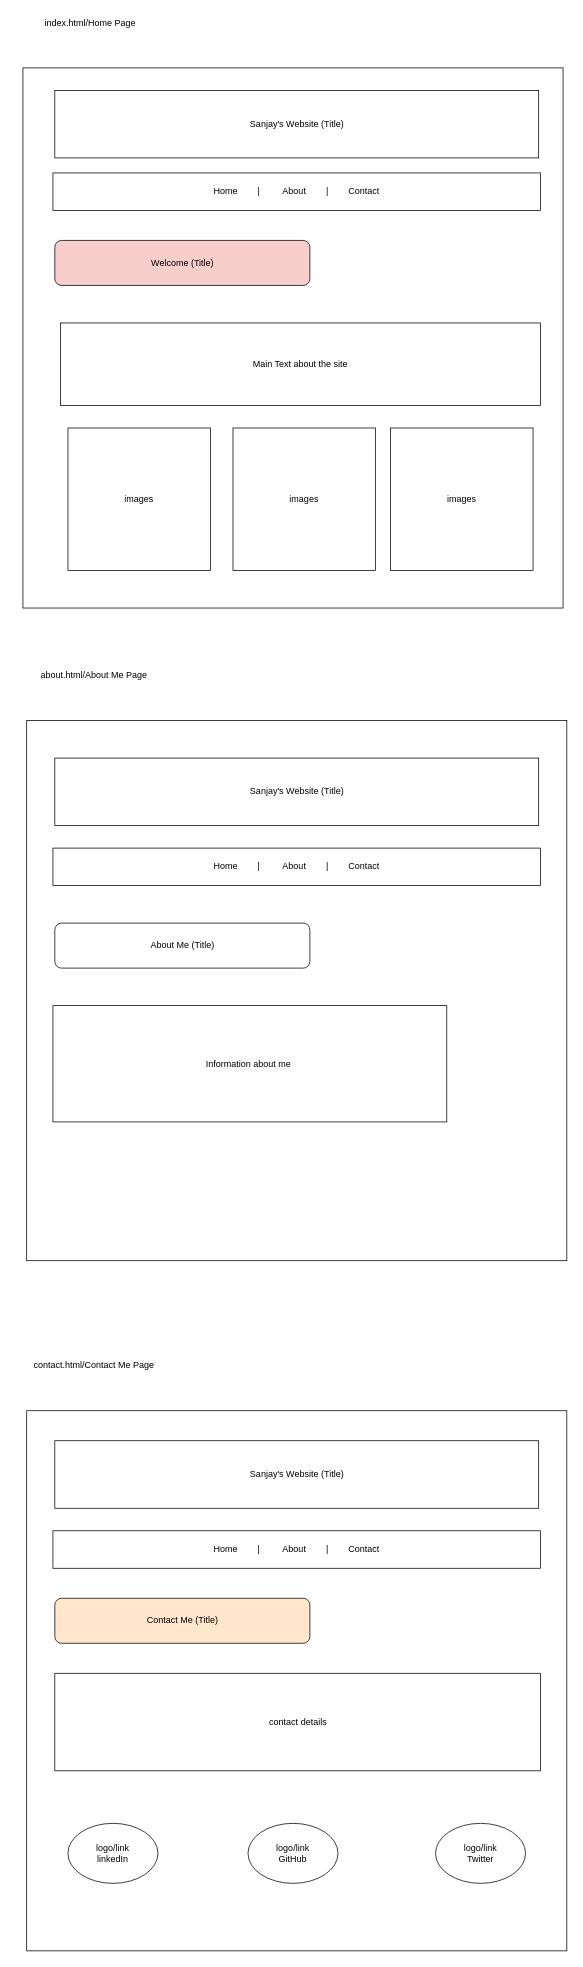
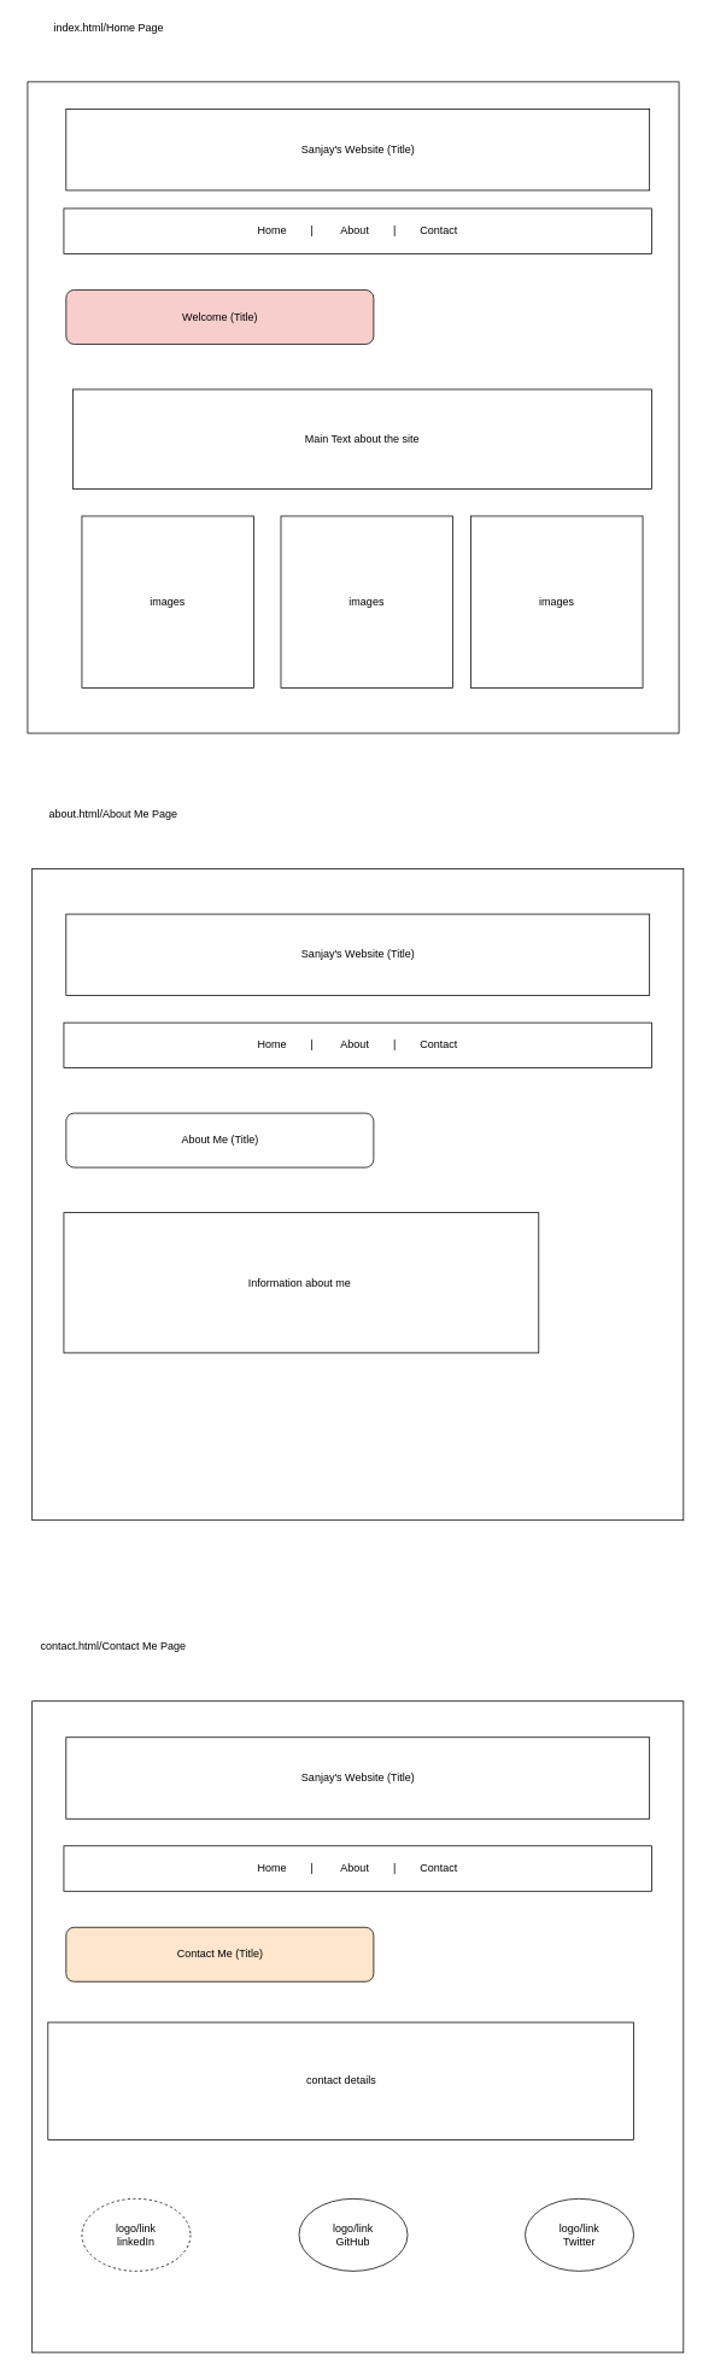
  <mxCell id="0" />
  <mxCell id="1" parent="0" />
  <mxCell id="2" value="" style="whiteSpace=wrap;html=1;aspect=fixed;" vertex="1" parent="1"><mxGeometry x="35" y="1880" width="720" height="720" as="geometry" /></mxCell>
  <mxCell id="3" value="" style="whiteSpace=wrap;html=1;aspect=fixed;" vertex="1" parent="1"><mxGeometry x="35" y="960" width="720" height="720" as="geometry" /></mxCell>
  <mxCell id="4" value="" style="whiteSpace=wrap;html=1;aspect=fixed;" vertex="1" parent="1"><mxGeometry x="30" y="90" width="720" height="720" as="geometry" /></mxCell>
  <mxCell id="5" value="index.html/Home Page" style="text;html=1;strokeColor=none;fillColor=none;align=center;verticalAlign=middle;whiteSpace=wrap;rounded=0;" vertex="1" parent="1"><mxGeometry x="20" y="20" width="200" height="20" as="geometry" /></mxCell>
  <mxCell id="6" value="about.html/About Me Page" style="text;html=1;strokeColor=none;fillColor=none;align=center;verticalAlign=middle;whiteSpace=wrap;rounded=0;" vertex="1" parent="1"><mxGeometry x="25" y="890" width="200" height="20" as="geometry" /></mxCell>
  <mxCell id="7" value="contact.html/Contact Me Page" style="text;html=1;strokeColor=none;fillColor=none;align=center;verticalAlign=middle;whiteSpace=wrap;rounded=0;" vertex="1" parent="1"><mxGeometry x="25" y="1810" width="200" height="20" as="geometry" /></mxCell>
  <mxCell id="8" value="Sanjay's Website (Title)" style="rounded=0;whiteSpace=wrap;html=1;" vertex="1" parent="1"><mxGeometry x="72.5" y="120" width="645" height="90" as="geometry" /></mxCell>
  <mxCell id="9" value="Sanjay's Website (Title)" style="rounded=0;whiteSpace=wrap;html=1;" vertex="1" parent="1"><mxGeometry x="72.5" y="1010" width="645" height="90" as="geometry" /></mxCell>
  <mxCell id="10" value="Sanjay's Website (Title)" style="rounded=0;whiteSpace=wrap;html=1;" vertex="1" parent="1"><mxGeometry x="72.5" y="1920" width="645" height="90" as="geometry" /></mxCell>
  <mxCell id="11" value="Home&amp;nbsp; &amp;nbsp; &amp;nbsp; &amp;nbsp; |&amp;nbsp; &amp;nbsp; &amp;nbsp; &amp;nbsp; &amp;nbsp;About&amp;nbsp; &amp;nbsp; &amp;nbsp; &amp;nbsp; |&amp;nbsp; &amp;nbsp; &amp;nbsp; &amp;nbsp; Contact" style="rounded=0;whiteSpace=wrap;html=1;" vertex="1" parent="1"><mxGeometry x="70" y="230" width="650" height="50" as="geometry" /></mxCell>
  <mxCell id="12" value="Home&amp;nbsp; &amp;nbsp; &amp;nbsp; &amp;nbsp; |&amp;nbsp; &amp;nbsp; &amp;nbsp; &amp;nbsp; &amp;nbsp;About&amp;nbsp; &amp;nbsp; &amp;nbsp; &amp;nbsp; |&amp;nbsp; &amp;nbsp; &amp;nbsp; &amp;nbsp; Contact" style="rounded=0;whiteSpace=wrap;html=1;" vertex="1" parent="1"><mxGeometry x="70" y="1130" width="650" height="50" as="geometry" /></mxCell>
  <mxCell id="13" value="Home&amp;nbsp; &amp;nbsp; &amp;nbsp; &amp;nbsp; |&amp;nbsp; &amp;nbsp; &amp;nbsp; &amp;nbsp; &amp;nbsp;About&amp;nbsp; &amp;nbsp; &amp;nbsp; &amp;nbsp; |&amp;nbsp; &amp;nbsp; &amp;nbsp; &amp;nbsp; Contact" style="rounded=0;whiteSpace=wrap;html=1;" vertex="1" parent="1"><mxGeometry x="70" y="2040" width="650" height="50" as="geometry" /></mxCell>
  <mxCell id="14" value="Welcome (Title)" style="rounded=1;whiteSpace=wrap;html=1;fillColor=#f8cecc;" vertex="1" parent="1"><mxGeometry x="72.5" y="320" width="340" height="60" as="geometry" /></mxCell>
  <mxCell id="15" value="Main Text about the site" style="rounded=0;whiteSpace=wrap;html=1;" vertex="1" parent="1"><mxGeometry x="80" y="430" width="640" height="110" as="geometry" /></mxCell>
  <mxCell id="16" value="images" style="whiteSpace=wrap;html=1;aspect=fixed;" vertex="1" parent="1"><mxGeometry x="90" y="570" width="190" height="190" as="geometry" /></mxCell>
  <mxCell id="17" value="images" style="whiteSpace=wrap;html=1;aspect=fixed;" vertex="1" parent="1"><mxGeometry x="310" y="570" width="190" height="190" as="geometry" /></mxCell>
  <mxCell id="18" value="images" style="whiteSpace=wrap;html=1;aspect=fixed;" vertex="1" parent="1"><mxGeometry x="520" y="570" width="190" height="190" as="geometry" /></mxCell>
  <mxCell id="19" value="About Me (Title)" style="rounded=1;whiteSpace=wrap;html=1;" vertex="1" parent="1"><mxGeometry x="72.5" y="1230" width="340" height="60" as="geometry" /></mxCell>
  <mxCell id="20" value="Information about me&amp;nbsp;&lt;br&gt;" style="rounded=0;whiteSpace=wrap;html=1;" vertex="1" parent="1"><mxGeometry x="70" y="1340" width="525" height="155" as="geometry" /></mxCell>
  <mxCell id="21" value="Contact Me (Title)" style="rounded=1;whiteSpace=wrap;html=1;fillColor=#ffe6cc;" vertex="1" parent="1"><mxGeometry x="72.5" y="2130" width="340" height="60" as="geometry" /></mxCell>
- <mxCell id="22" value="contact details" style="rounded=0;whiteSpace=wrap;html=1;" vertex="1" parent="1"><mxGeometry x="72.5" y="2230" width="647.5" height="130" as="geometry" /></mxCell>
- <mxCell id="23" value="logo/link&lt;br&gt;linkedIn" style="ellipse;whiteSpace=wrap;html=1;" vertex="1" parent="1"><mxGeometry x="90" y="2430" width="120" height="80" as="geometry" /></mxCell>
+ <mxCell id="22" value="contact details" style="rounded=0;whiteSpace=wrap;html=1;" vertex="1" parent="1"><mxGeometry x="52.5" y="2235" width="647.5" height="130" as="geometry" /></mxCell>
+ <mxCell id="23" value="logo/link&lt;br&gt;linkedIn" style="ellipse;whiteSpace=wrap;html=1;dashed=1;" vertex="1" parent="1"><mxGeometry x="90" y="2430" width="120" height="80" as="geometry" /></mxCell>
  <mxCell id="24" value="logo/link&lt;br&gt;GitHub" style="ellipse;whiteSpace=wrap;html=1;" vertex="1" parent="1"><mxGeometry x="330" y="2430" width="120" height="80" as="geometry" /></mxCell>
  <mxCell id="25" value="logo/link&lt;br&gt;Twitter" style="ellipse;whiteSpace=wrap;html=1;" vertex="1" parent="1"><mxGeometry x="580" y="2430" width="120" height="80" as="geometry" /></mxCell>
